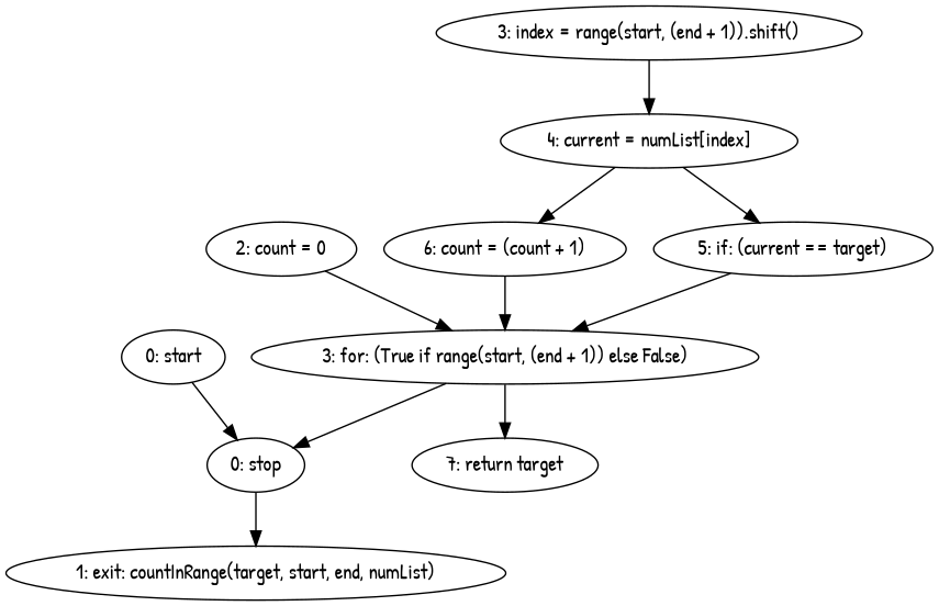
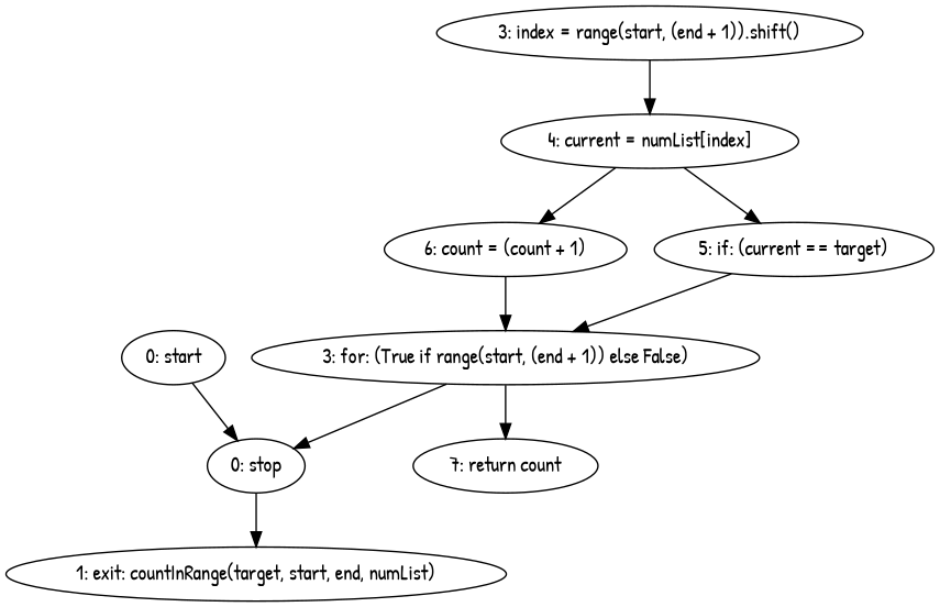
  strict digraph {
    fontname="Patrick Hand"
    node [fontname="Patrick Hand"]
    edge [fontname="Patrick Hand"]
    n1 [label="0: start"]
    n2 [label="0: stop"]
    n3 [label="1: exit: countInRange(target, start, end, numList)"]
-   n4 [label="2: count = 0"]
    n5 [label="3: for: (True if range(start, (end + 1)) else False)"]
-   n6 [label="7: return target"]
+   n6 [label="7: return count"]
    n7 [label="3: index = range(start, (end + 1)).shift()"]
    n8 [label="4: current = numList[index]"]
    n9 [label="6: count = (count + 1)"]
    n10 [label="5: if: (current == target)"]
    n1 -> n2
    n2 -> n3
-   n4 -> n5
    n5 -> n2
    n5 -> n6
    n7 -> n8
    n8 -> n9
    n8 -> n10
    n9 -> n5
    n10 -> n5
  }
